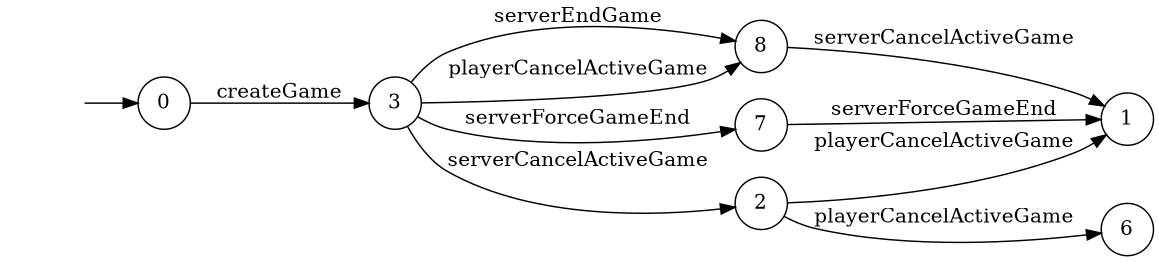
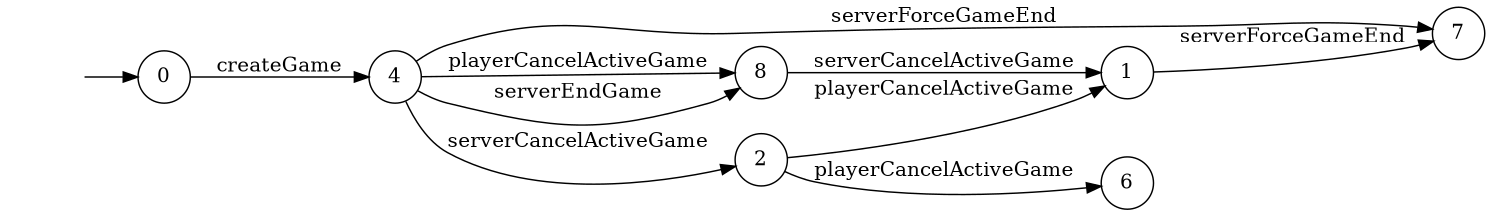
  digraph {
    rankdir=LR
    node [shape=circle]
    "" [shape=plaintext]
    n2 [label=0]
-   n3 [label=3]
+   n3 [label=4]
    n4 [label=8]
    n5 [label=1]
    n6 [label=6]
    n7 [label=7]
    n8 [label=2]
    "" -> n2
    n2 -> n3 [label=createGame]
    n3 -> n4 [label=serverEndGame]
    n3 -> n4 [label=playerCancelActiveGame]
    n3 -> n7 [label=serverForceGameEnd]
    n3 -> n8 [label=serverCancelActiveGame]
    n4 -> n5 [label=serverCancelActiveGame]
-   n7 -> n5 [label=serverForceGameEnd]
+   n5 -> n7 [label=serverForceGameEnd]
    n8 -> n5 [label=playerCancelActiveGame]
    n8 -> n6 [label=playerCancelActiveGame]
  }
